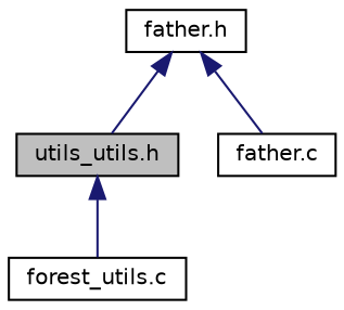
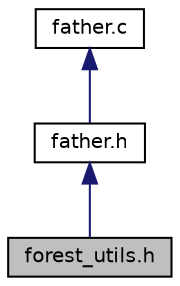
  digraph {
    node [color=black fillcolor=white fontname=Helvetica fontsize=10 shape=record style=filled]
    edge [color=midnightblue dir=back fontname=Helvetica fontsize=10 labelfontname=Helvetica labelfontsize=10 style=solid]
-   n1 [fillcolor=grey75 fontcolor=black height=0.2 label="utils_utils.h" width=0.4]
-   n2 [height=0.2 label="forest_utils.c" width=0.4]
+   n1 [fillcolor=grey75 fontcolor=black height=0.2 label="forest_utils.h" width=0.4]
    n3 [height=0.2 label="father.h" width=0.4]
    n4 [height=0.2 label="father.c" width=0.4]
-   n1 -> n2
    n3 -> n1
-   n3 -> n4
+   n4 -> n3
  }
